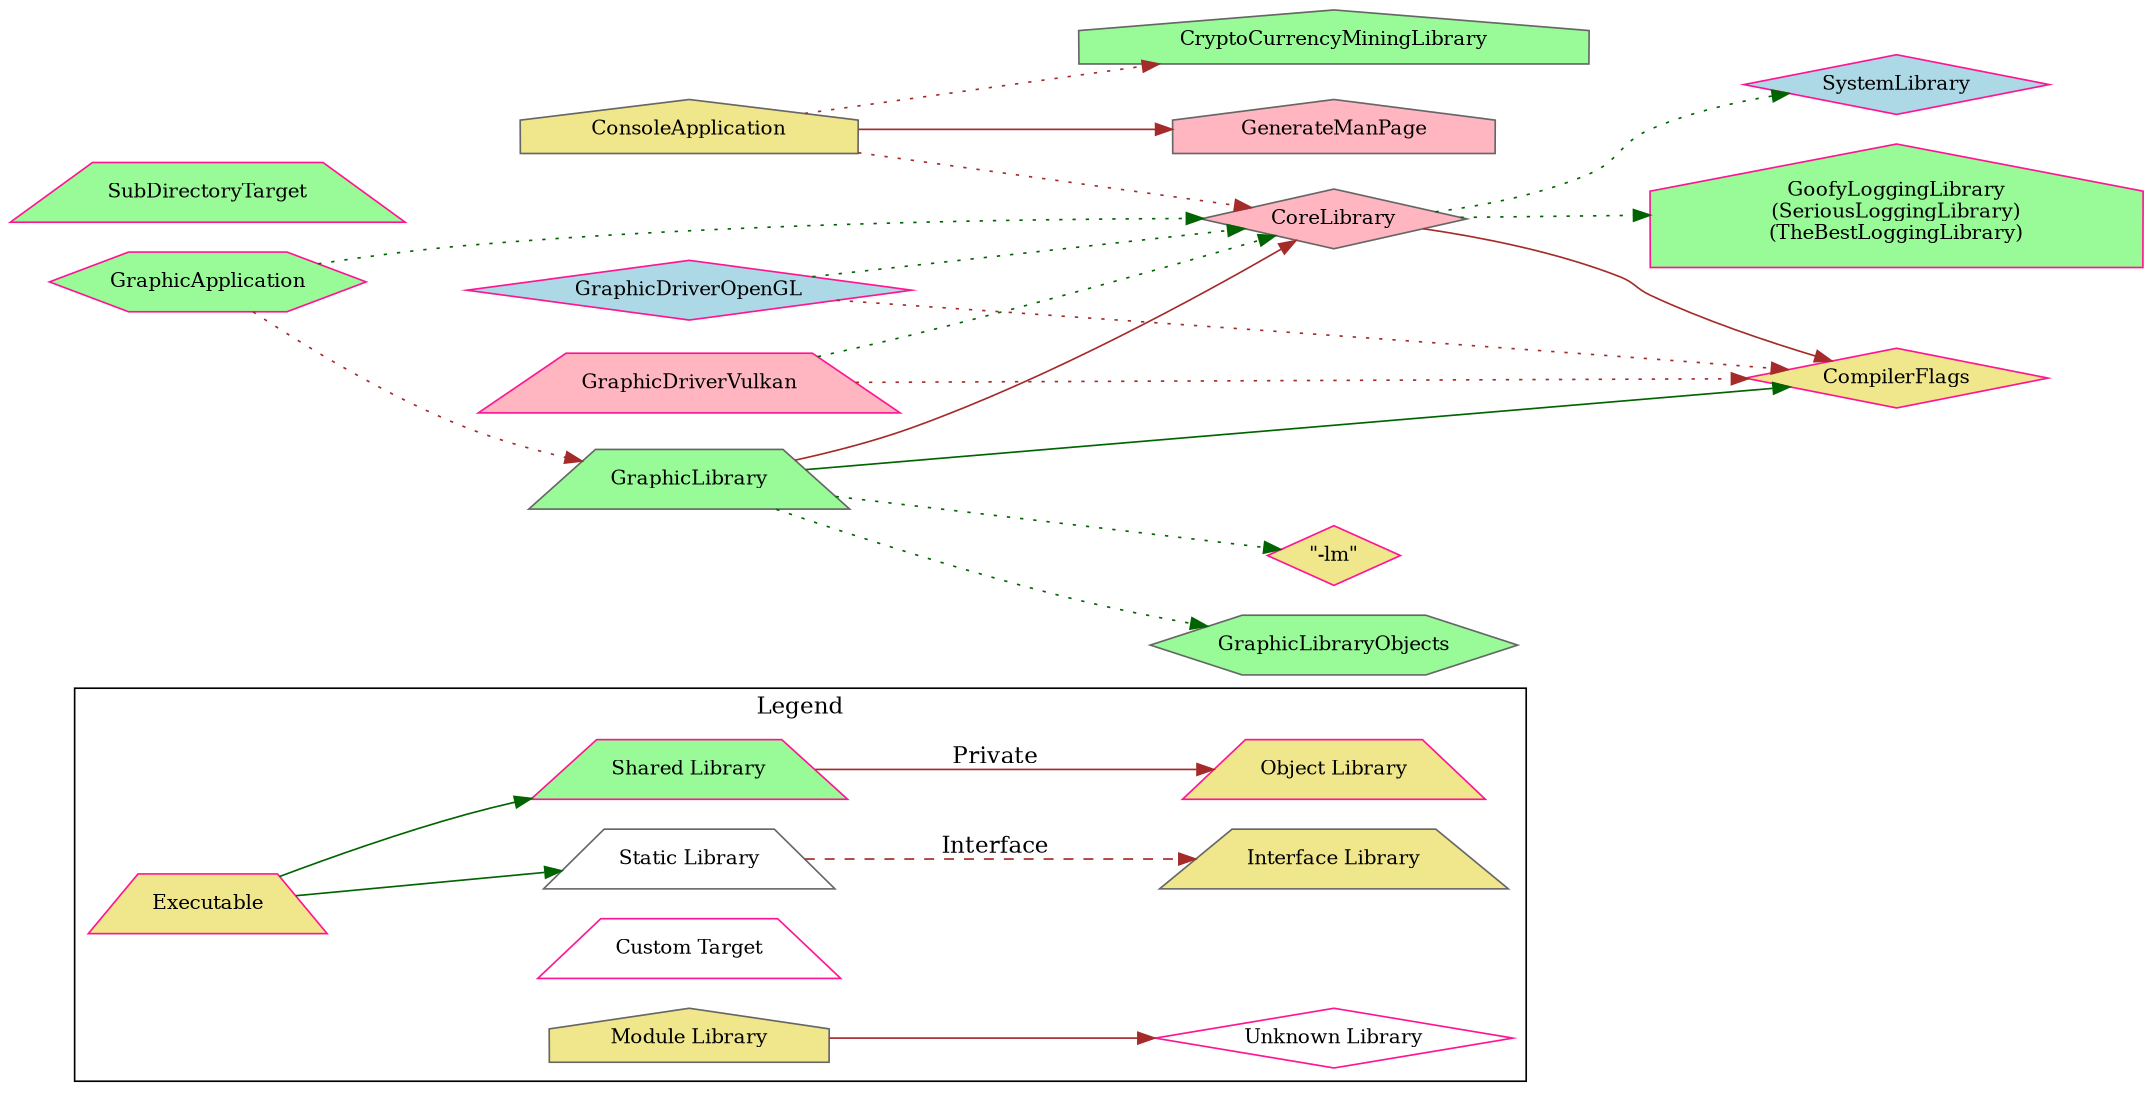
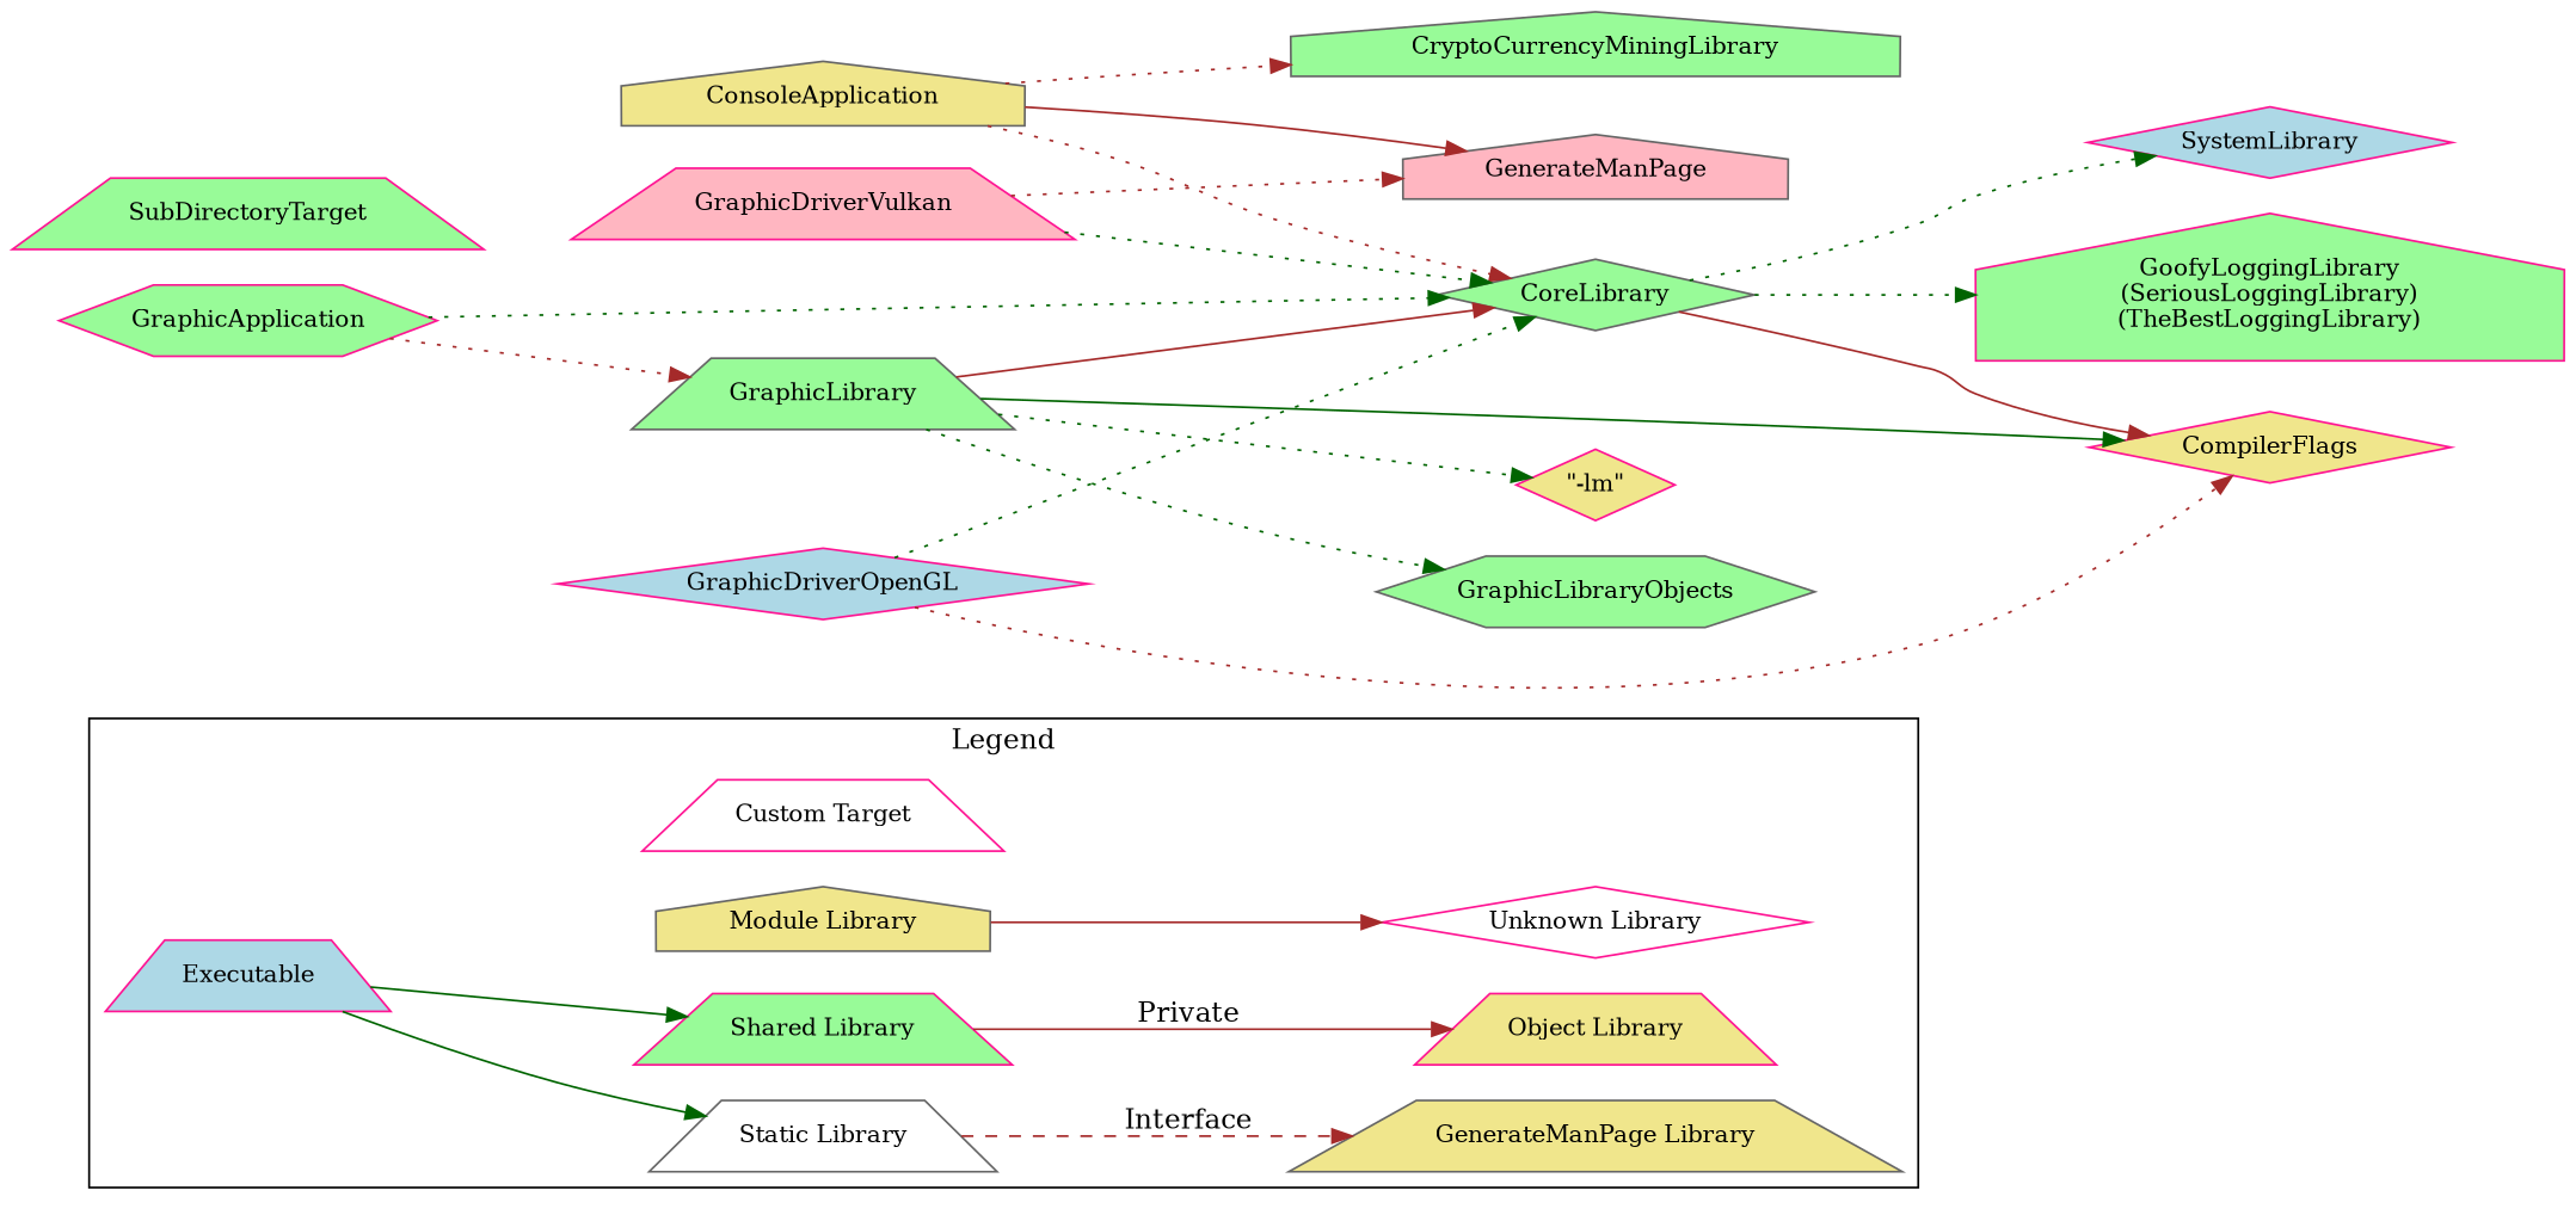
  digraph {
    rankdir=LR
    node [color=deeppink fillcolor=palegreen fontsize=12 shape=trapezium style=filled]
    edge [color=brown style=dotted]
-   n1 [fillcolor=khaki label=Executable]
+   n1 [fillcolor=lightblue label=Executable]
    n2 [color=gray40 fillcolor=white label="Static Library"]
    n3 [label="Shared Library"]
    n4 [color=gray40 fillcolor=khaki label="Module Library" shape=house]
    n5 [fillcolor=white label="Custom Target"]
-   n6 [color=gray40 fillcolor=khaki label="Interface Library"]
+   n6 [color=gray40 fillcolor=khaki label="GenerateManPage Library"]
    n7 [fillcolor=khaki label="Object Library"]
    n8 [fillcolor=white label="Unknown Library" shape=diamond]
    n9 [fillcolor=khaki label=CompilerFlags shape=diamond]
    n10 [color=gray40 fillcolor=khaki label=ConsoleApplication shape=house]
-   n11 [color=gray40 fillcolor=lightpink label=CoreLibrary shape=diamond]
+   n11 [color=gray40 label=CoreLibrary shape=diamond]
    n12 [color=gray40 label=CryptoCurrencyMiningLibrary shape=house]
    n13 [color=gray40 fillcolor=lightpink label=GenerateManPage shape=house]
    n14 [label="GoofyLoggingLibrary\n(SeriousLoggingLibrary)\n(TheBestLoggingLibrary)" shape=house]
    n15 [fillcolor=lightblue label=SystemLibrary shape=diamond]
    n16 [label=GraphicApplication shape=hexagon]
    n17 [color=gray40 label=GraphicLibrary]
    n18 [fillcolor=khaki label="\"-lm\"" shape=diamond]
    n19 [color=gray40 label=GraphicLibraryObjects shape=hexagon]
    n20 [fillcolor=lightblue label=GraphicDriverOpenGL shape=diamond]
    n21 [fillcolor=lightpink label=GraphicDriverVulkan]
    n22 [label=SubDirectoryTarget]
    subgraph cluster_1 {
      color=black
      label=Legend
      n1
      n2
      n3
      n4
      n5
      n6
      n7
      n8
    }
    n1 -> n2 [color=darkgreen style=solid]
    n1 -> n3 [color=darkgreen style=solid]
    n1 -> n4 [style=invis color=""]
    n1 -> n5 [style=invis color=""]
    n2 -> n6 [label=Interface style=dashed]
    n3 -> n7 [label=Private style=solid]
    n4 -> n8 [style=solid]
    n10 -> n11
    n10 -> n12
    n10 -> n13 [style=""]
    n11 -> n9 [style=""]
    n11 -> n14 [color=darkgreen]
    n11 -> n15 [color=darkgreen]
    n16 -> n11 [color=darkgreen]
    n16 -> n17
    n17 -> n9 [color=darkgreen style=""]
    n17 -> n11 [style=solid]
    n17 -> n18 [color=darkgreen]
    n17 -> n19 [color=darkgreen]
    n20 -> n9
    n20 -> n11 [color=darkgreen]
-   n21 -> n9
+   n21 -> n13
    n21 -> n11 [color=darkgreen]
  }
